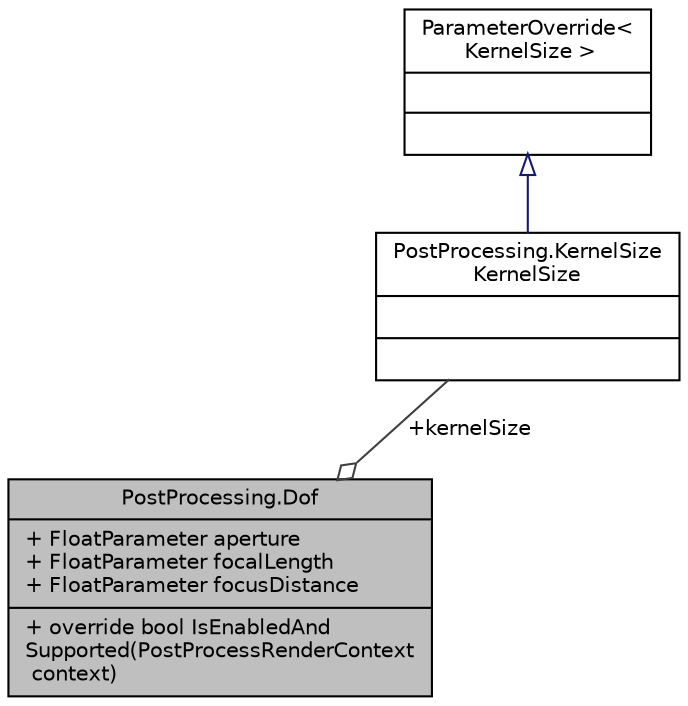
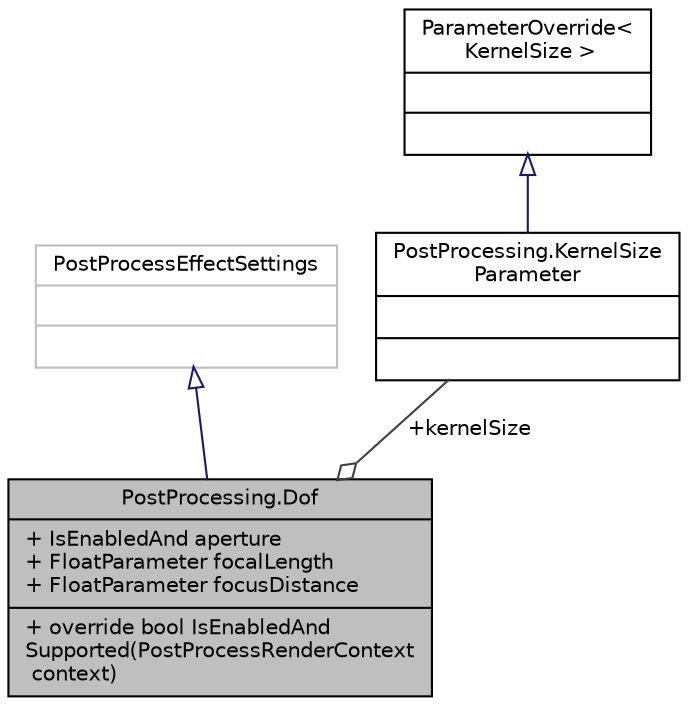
  digraph {
    node [color=black fillcolor=white fontname=Helvetica fontsize=10 shape=record style=filled]
    edge [arrowtail=onormal color=midnightblue dir=back fontname=Helvetica fontsize=10 labelfontname=Helvetica labelfontsize=10 style=solid]
-   n1 [fillcolor=grey75 fontcolor=black height=0.2 label="{PostProcessing.Dof\n|+ FloatParameter aperture\l+ FloatParameter focalLength\l+ FloatParameter focusDistance\l|+ override bool IsEnabledAnd\lSupported(PostProcessRenderContext\l context)\l}" width=0.4]
-   n3 [height=0.2 label="{PostProcessing.KernelSize\lKernelSize\n||}" width=0.4]
+   n1 [fillcolor=grey75 fontcolor=black height=0.2 label="{PostProcessing.Dof\n|+ IsEnabledAnd aperture\l+ FloatParameter focalLength\l+ FloatParameter focusDistance\l|+ override bool IsEnabledAnd\lSupported(PostProcessRenderContext\l context)\l}" width=0.4]
+   n2 [color=grey75 height=0.2 label="{PostProcessEffectSettings\n||}" width=0.4]
+   n3 [height=0.2 label="{PostProcessing.KernelSize\lParameter\n||}" width=0.4]
    n4 [height=0.2 label="{ParameterOverride\<\l KernelSize \>\n||}" width=0.4]
+   n2 -> n1
    n3 -> n1 [arrowhead=odiamond color=grey25 label=" +kernelSize" arrowtail="" dir=""]
    n4 -> n3
  }
